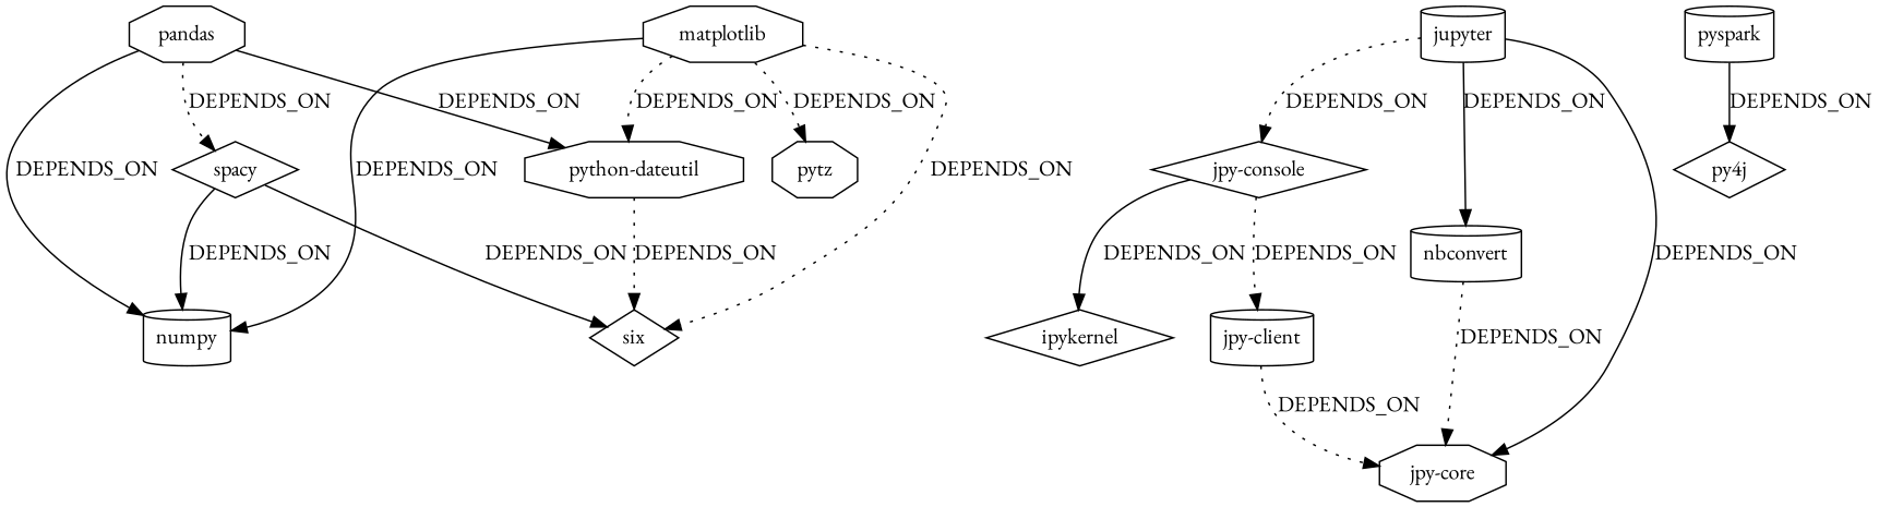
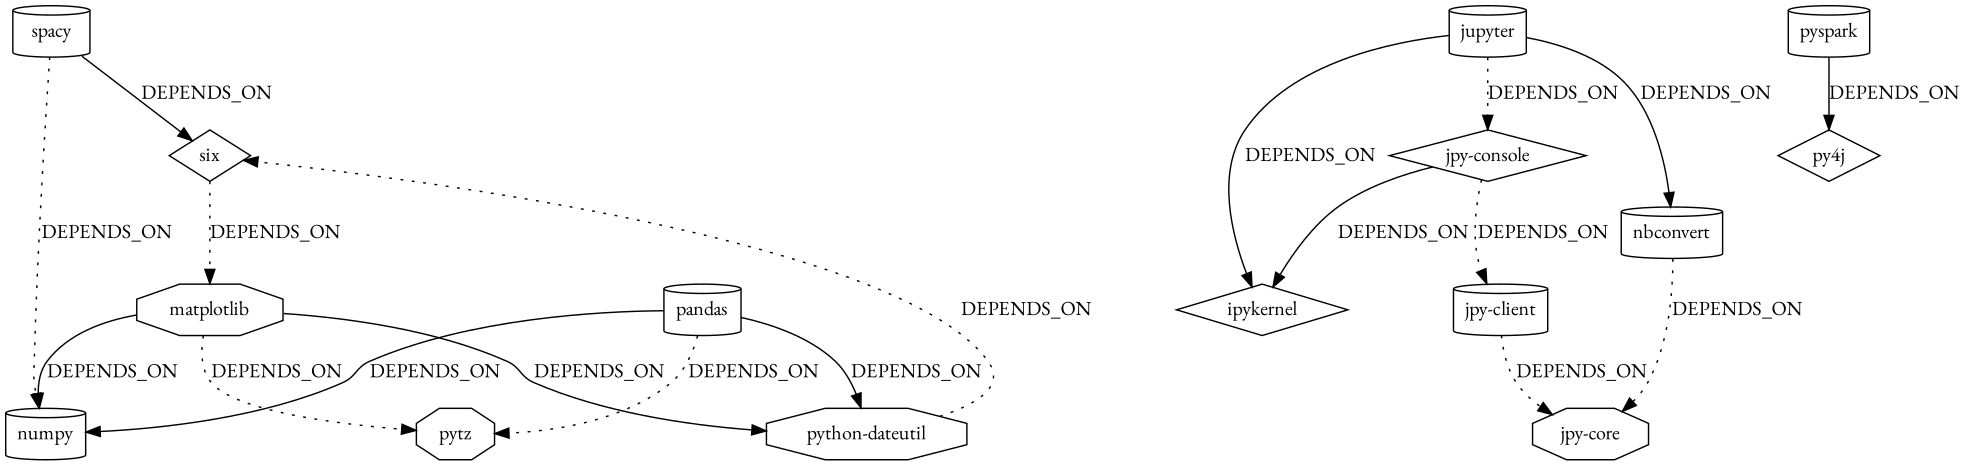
  strict digraph {
    fontname="EB Garamond"
    node [fontname="EB Garamond" shape=cylinder]
    edge [fontname="EB Garamond" style=dotted weight=1]
-   spacy [shape=diamond]
+   spacy
    six [shape=diamond]
    numpy
    jupyter
    ipykernel [shape=diamond]
    "jpy-console" [shape=diamond]
    nbconvert
    "jpy-client"
    "jpy-core" [shape=octagon]
    "python-dateutil" [shape=octagon]
    matplotlib [shape=octagon]
    pytz [shape=octagon]
-   pandas [shape=octagon]
+   pandas
    pyspark
    py4j [shape=diamond]
    spacy -> six [label=DEPENDS_ON style=solid]
-   spacy -> numpy [label=DEPENDS_ON style=solid]
-   jupyter -> "jpy-core" [label=DEPENDS_ON style=solid]
+   spacy -> numpy [label=DEPENDS_ON]
+   jupyter -> ipykernel [label=DEPENDS_ON style=solid]
    jupyter -> "jpy-console" [label=DEPENDS_ON]
    jupyter -> nbconvert [label=DEPENDS_ON style=solid]
    "jpy-console" -> ipykernel [label=DEPENDS_ON style=solid]
    "jpy-console" -> "jpy-client" [label=DEPENDS_ON]
    nbconvert -> "jpy-core" [label=DEPENDS_ON]
    "jpy-client" -> "jpy-core" [label=DEPENDS_ON]
    "python-dateutil" -> six [label=DEPENDS_ON]
-   matplotlib -> six [label=DEPENDS_ON]
+   six -> matplotlib [label=DEPENDS_ON]
    matplotlib -> numpy [label=DEPENDS_ON style=solid]
-   matplotlib -> "python-dateutil" [label=DEPENDS_ON]
+   matplotlib -> "python-dateutil" [label=DEPENDS_ON style=solid]
    matplotlib -> pytz [label=DEPENDS_ON]
    pandas -> numpy [label=DEPENDS_ON style=solid]
    pandas -> "python-dateutil" [label=DEPENDS_ON style=solid]
-   pandas -> spacy [label=DEPENDS_ON]
+   pandas -> pytz [label=DEPENDS_ON]
    pyspark -> py4j [label=DEPENDS_ON style=solid]
  }
